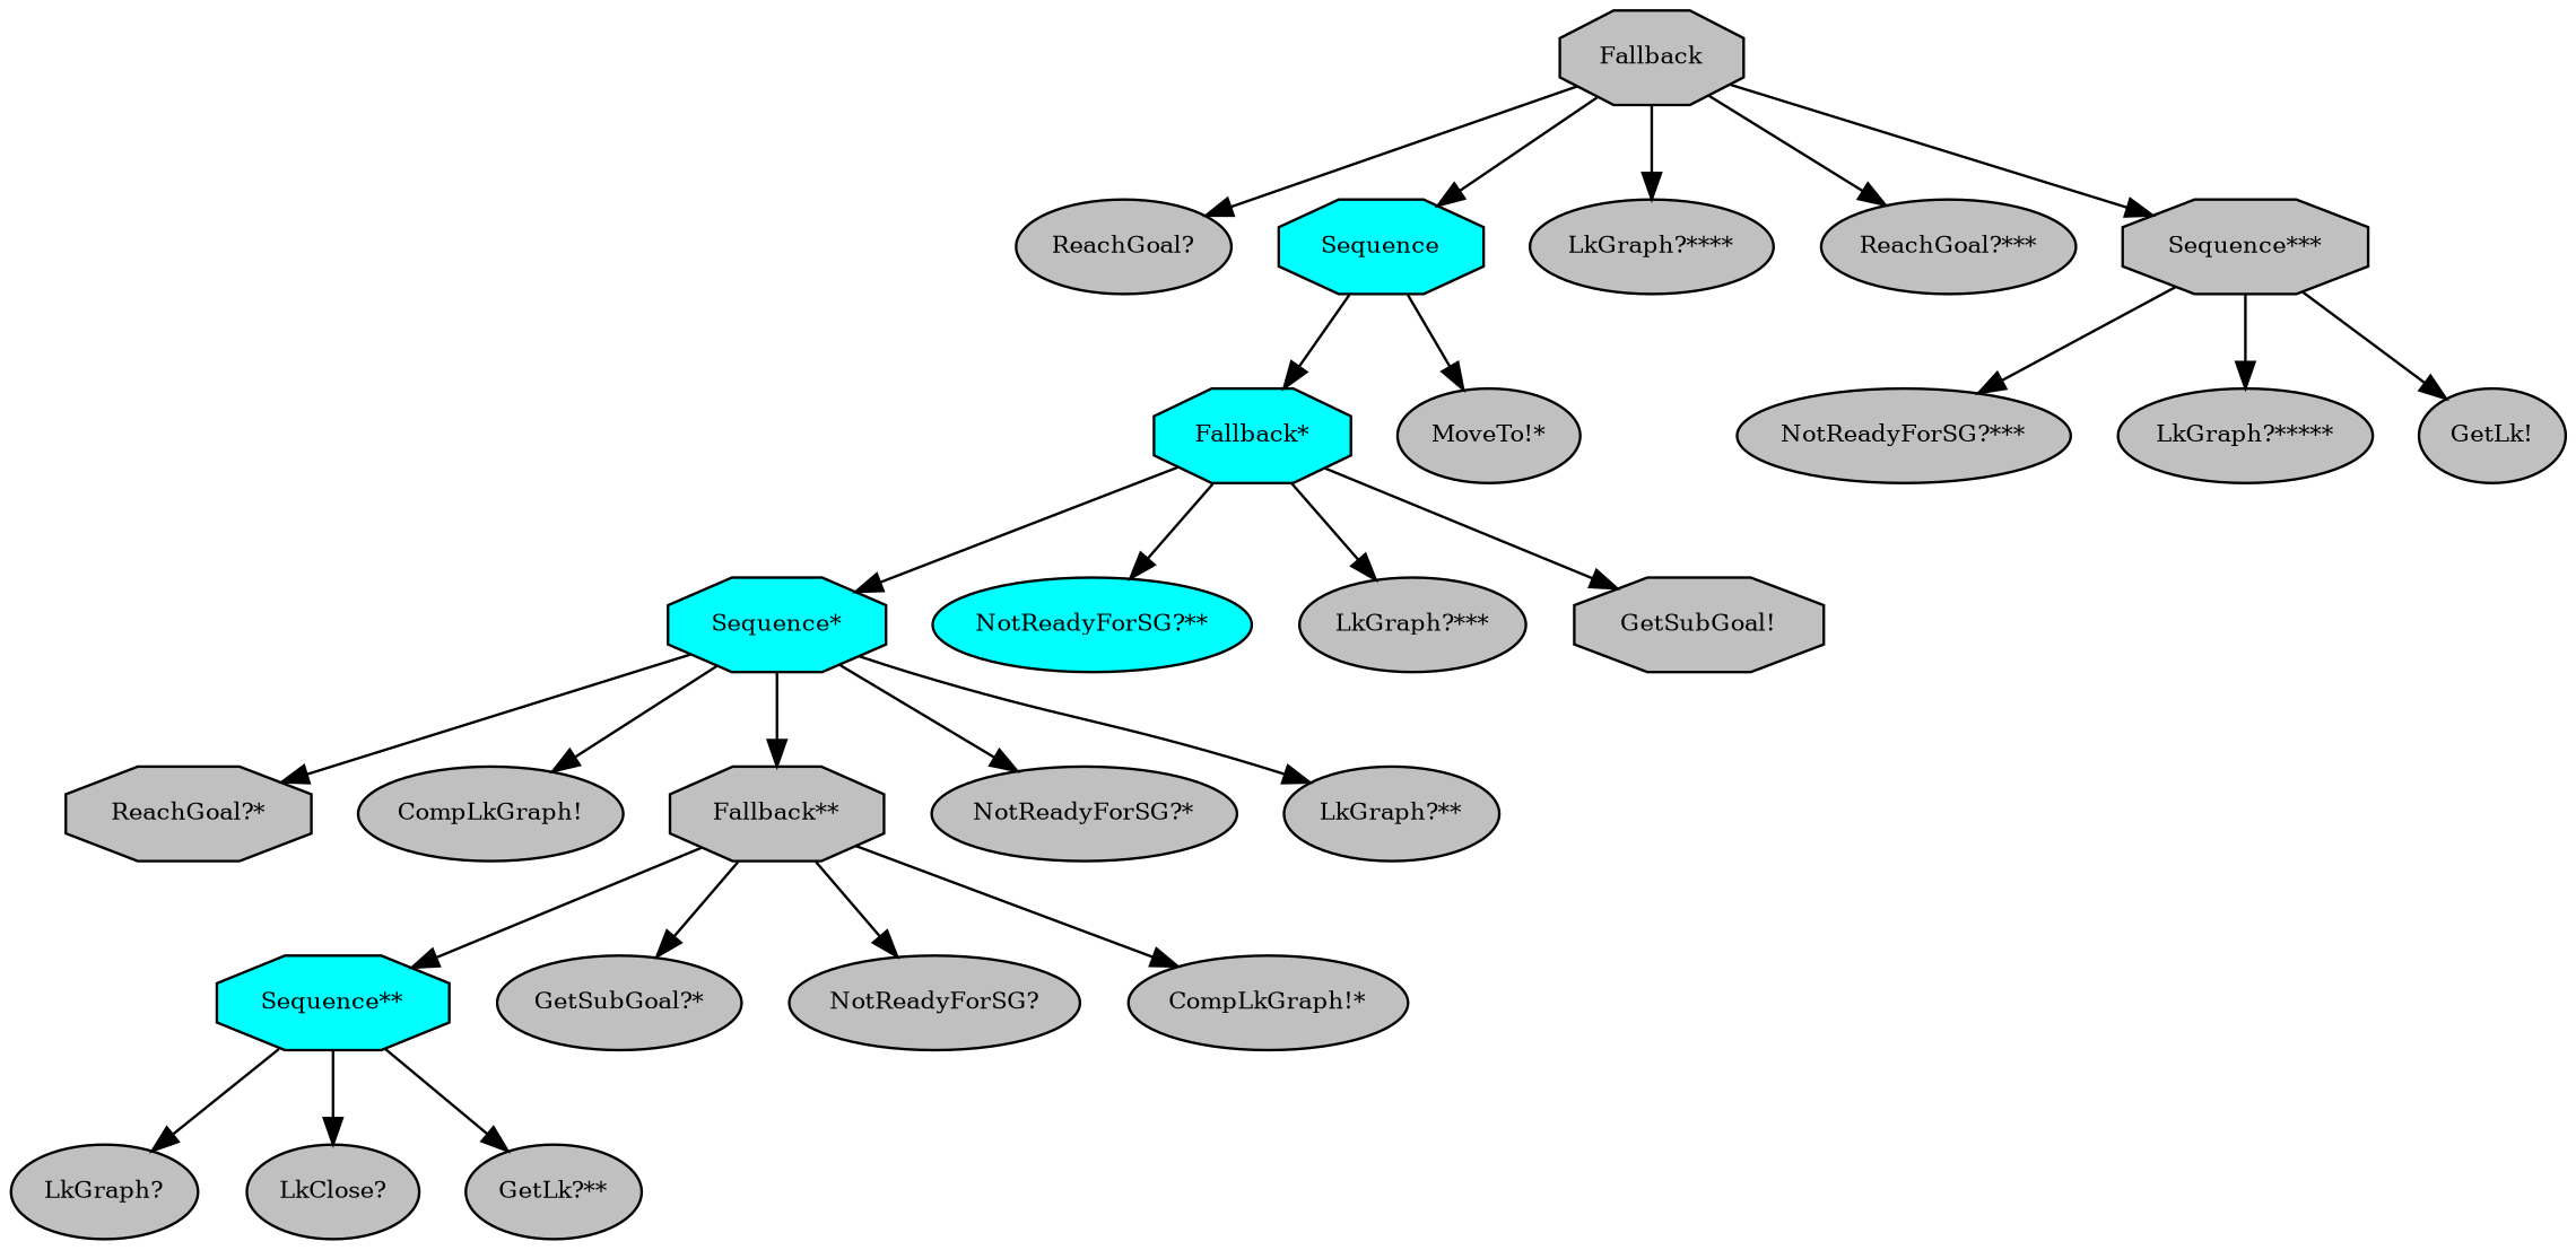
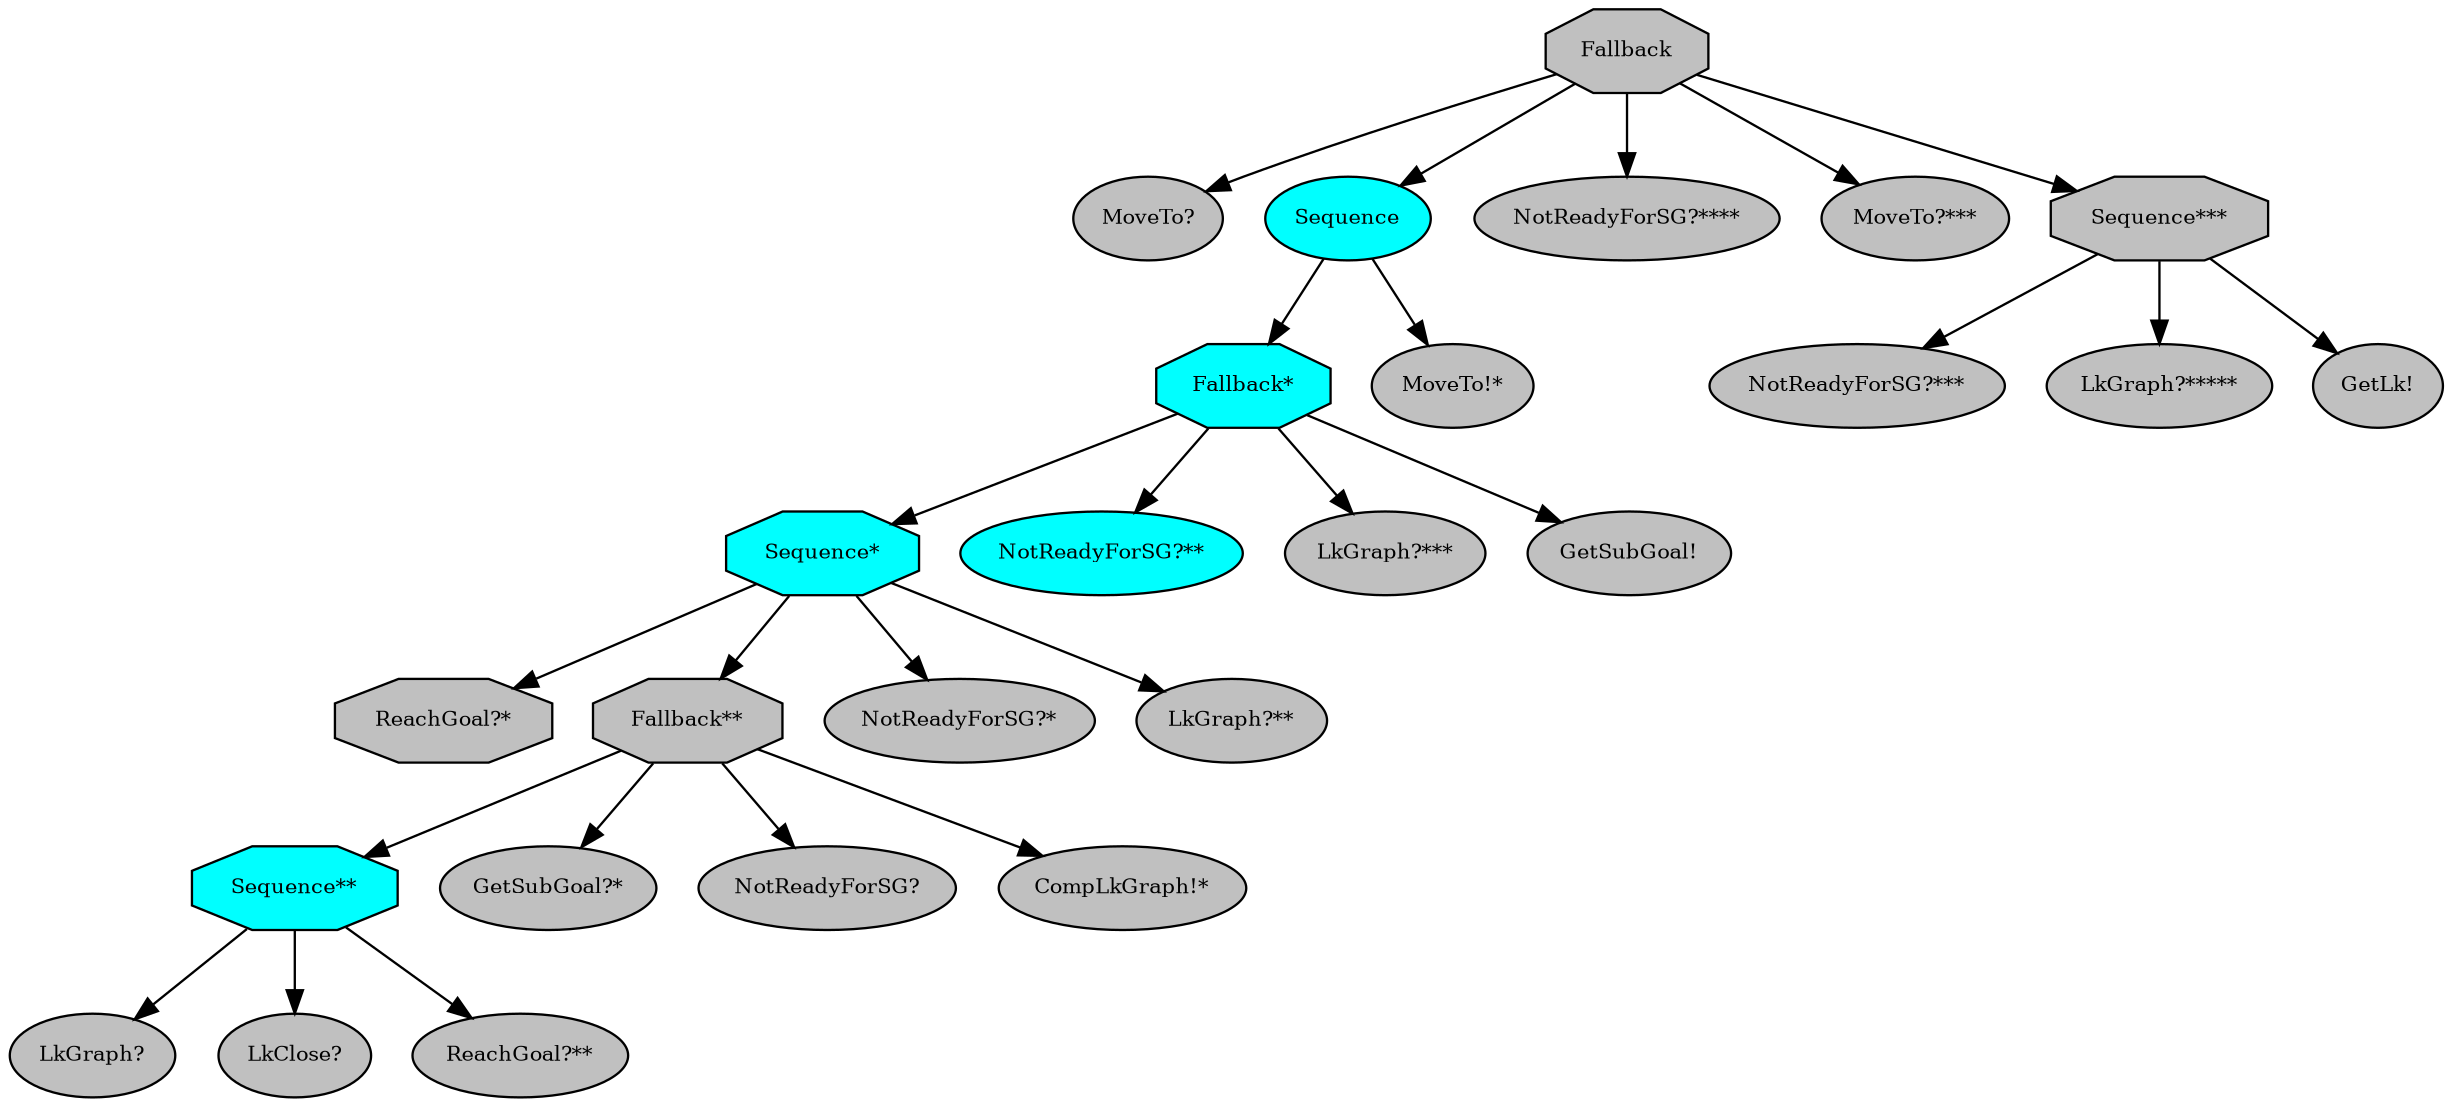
  digraph {
    fontname="times-roman"
    ordering=out
    node [fillcolor=gray fontcolor=black fontname="times-roman" fontsize=9 shape=ellipse style=filled]
    edge [fontname="times-roman"]
    n1 [label=Fallback shape=octagon]
-   n2 [label="ReachGoal?"]
-   n3 [fillcolor=cyan label=Sequence shape=octagon]
-   n4 [label="LkGraph?****"]
-   n5 [label="ReachGoal?***"]
+   n2 [label="MoveTo?"]
+   n3 [fillcolor=cyan label=Sequence]
+   n4 [label="NotReadyForSG?****"]
+   n5 [label="MoveTo?***"]
    n6 [label="Sequence***" shape=octagon]
    n7 [fillcolor=cyan label="Fallback*" shape=octagon]
    n8 [label="MoveTo!*"]
    n9 [label="NotReadyForSG?***"]
    n10 [label="LkGraph?*****"]
    n11 [label="GetLk!"]
    n12 [fillcolor=cyan label="Sequence*" shape=octagon]
    n13 [fillcolor=cyan label="NotReadyForSG?**"]
    n14 [label="LkGraph?***"]
-   n15 [label="GetSubGoal!" shape=octagon]
+   n15 [label="GetSubGoal!"]
    n16 [label="ReachGoal?*" shape=octagon]
-   n17 [label="CompLkGraph!"]
    n18 [label="Fallback**" shape=octagon]
    n19 [label="NotReadyForSG?*"]
    n20 [label="LkGraph?**"]
    n21 [fillcolor=cyan label="Sequence**" shape=octagon]
    n22 [label="GetSubGoal?*"]
    n23 [label="NotReadyForSG?"]
    n24 [label="CompLkGraph!*"]
    n25 [label="LkGraph?"]
    n26 [label="LkClose?"]
-   n27 [label="GetLk?**"]
+   n27 [label="ReachGoal?**"]
    n1 -> n2
    n1 -> n3
    n1 -> n4
    n1 -> n5
    n1 -> n6
    n3 -> n7
    n3 -> n8
    n6 -> n9
    n6 -> n10
    n6 -> n11
    n7 -> n12
    n7 -> n13
    n7 -> n14
    n7 -> n15
    n12 -> n16
-   n12 -> n17
    n12 -> n18
    n12 -> n19
    n12 -> n20
    n18 -> n21
    n18 -> n22
    n18 -> n23
    n18 -> n24
    n21 -> n25
    n21 -> n26
    n21 -> n27
  }
